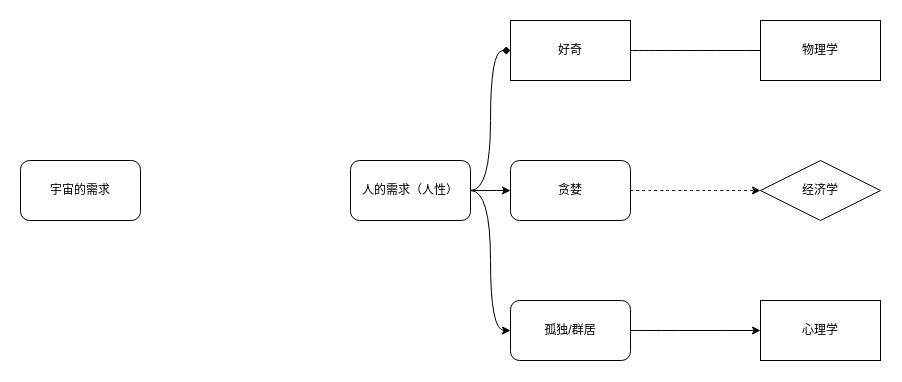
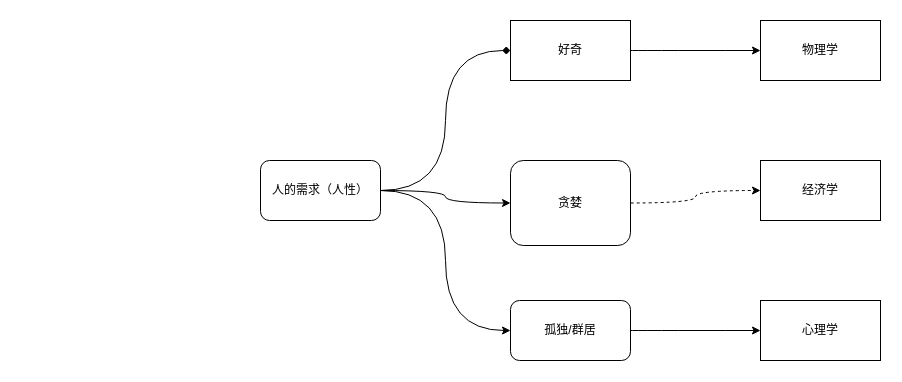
  <mxCell id="0" />
  <mxCell id="1" parent="0" />
- <mxCell id="2" value="宇宙的需求" style="rounded=1;whiteSpace=wrap;html=1;" vertex="1" parent="1"><mxGeometry x="20" y="160" width="120" height="60" as="geometry" /></mxCell>
  <mxCell id="3" style="edgeStyle=orthogonalEdgeStyle;rounded=0;orthogonalLoop=1;jettySize=auto;html=1;exitX=1;exitY=0.5;exitDx=0;exitDy=0;entryX=0;entryY=0.5;entryDx=0;entryDy=0;curved=1;" edge="1" parent="1" source="6" target="10"><mxGeometry relative="1" as="geometry" /></mxCell>
  <mxCell id="4" style="edgeStyle=orthogonalEdgeStyle;rounded=0;orthogonalLoop=1;jettySize=auto;html=1;exitX=1;exitY=0.5;exitDx=0;exitDy=0;entryX=0;entryY=0.5;entryDx=0;entryDy=0;curved=1;endArrow=diamond;" edge="1" parent="1" source="6" target="8"><mxGeometry relative="1" as="geometry" /></mxCell>
  <mxCell id="5" style="edgeStyle=orthogonalEdgeStyle;rounded=0;orthogonalLoop=1;jettySize=auto;html=1;exitX=1;exitY=0.5;exitDx=0;exitDy=0;entryX=0;entryY=0.5;entryDx=0;entryDy=0;curved=1;" edge="1" parent="1" source="6" target="14"><mxGeometry relative="1" as="geometry" /></mxCell>
- <mxCell id="6" value="人的需求（人性）" style="rounded=1;whiteSpace=wrap;html=1;" vertex="1" parent="1"><mxGeometry x="350" y="160" width="120" height="60" as="geometry" /></mxCell>
- <mxCell id="7" style="edgeStyle=orthogonalEdgeStyle;curved=1;rounded=0;orthogonalLoop=1;jettySize=auto;html=1;exitX=1;exitY=0.5;exitDx=0;exitDy=0;entryX=0;entryY=0.5;entryDx=0;entryDy=0;endArrow=none;" edge="1" parent="1" source="8" target="12"><mxGeometry relative="1" as="geometry" /></mxCell>
+ <mxCell id="6" value="人的需求（人性）" style="rounded=1;whiteSpace=wrap;html=1;" vertex="1" parent="1"><mxGeometry x="260" y="160" width="120" height="60" as="geometry" /></mxCell>
+ <mxCell id="7" style="edgeStyle=orthogonalEdgeStyle;curved=1;rounded=0;orthogonalLoop=1;jettySize=auto;html=1;exitX=1;exitY=0.5;exitDx=0;exitDy=0;entryX=0;entryY=0.5;entryDx=0;entryDy=0;" edge="1" parent="1" source="8" target="12"><mxGeometry relative="1" as="geometry" /></mxCell>
  <mxCell id="8" value="好奇" style="whiteSpace=wrap;html=1;rounded=0;" vertex="1" parent="1"><mxGeometry x="510" y="20" width="120" height="60" as="geometry" /></mxCell>
  <mxCell id="9" style="edgeStyle=orthogonalEdgeStyle;rounded=0;orthogonalLoop=1;jettySize=auto;html=1;exitX=1;exitY=0.5;exitDx=0;exitDy=0;entryX=0;entryY=0.5;entryDx=0;entryDy=0;curved=1;dashed=1;" edge="1" parent="1" source="10" target="11"><mxGeometry relative="1" as="geometry" /></mxCell>
- <mxCell id="10" value="贪婪" style="rounded=1;whiteSpace=wrap;html=1;" vertex="1" parent="1"><mxGeometry x="510" y="160" width="120" height="60" as="geometry" /></mxCell>
- <mxCell id="11" value="经济学" style="rhombus;whiteSpace=wrap;html=1;" vertex="1" parent="1"><mxGeometry x="760" y="160" width="120" height="60" as="geometry" /></mxCell>
+ <mxCell id="10" value="贪婪" style="rounded=1;whiteSpace=wrap;html=1;" vertex="1" parent="1"><mxGeometry x="510" y="160" width="120" height="85" as="geometry" /></mxCell>
+ <mxCell id="11" value="经济学" style="rounded=0;whiteSpace=wrap;html=1;" vertex="1" parent="1"><mxGeometry x="760" y="160" width="120" height="60" as="geometry" /></mxCell>
  <mxCell id="12" value="物理学" style="rounded=0;whiteSpace=wrap;html=1;" vertex="1" parent="1"><mxGeometry x="760" y="20" width="120" height="60" as="geometry" /></mxCell>
  <mxCell id="13" style="edgeStyle=orthogonalEdgeStyle;curved=1;rounded=0;orthogonalLoop=1;jettySize=auto;html=1;exitX=1;exitY=0.5;exitDx=0;exitDy=0;" edge="1" parent="1" source="14" target="15"><mxGeometry relative="1" as="geometry" /></mxCell>
  <mxCell id="14" value="孤独/群居" style="rounded=1;whiteSpace=wrap;html=1;" vertex="1" parent="1"><mxGeometry x="510" y="300" width="120" height="60" as="geometry" /></mxCell>
  <mxCell id="15" value="心理学" style="rounded=0;whiteSpace=wrap;html=1;" vertex="1" parent="1"><mxGeometry x="760" y="300" width="120" height="60" as="geometry" /></mxCell>
